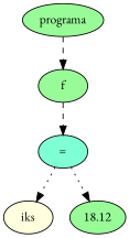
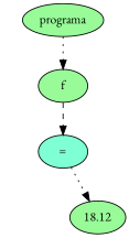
  digraph {
    fontname="EB Garamond"
    node [fillcolor=palegreen fontname="EB Garamond" style=filled]
    edge [fontname="EB Garamond" style=dashed]
    n1 [label=programa]
    n2 [label=f]
    n3 [fillcolor=aquamarine label="="]
-   n4 [fillcolor=lightyellow label=iks]
    n5 [label=18.12]
-   n1 -> n2
+   n1 -> n2 [style=dotted]
    n2 -> n3
-   n3 -> n4 [style=dotted]
    n3 -> n5 [style=dotted]
  }
